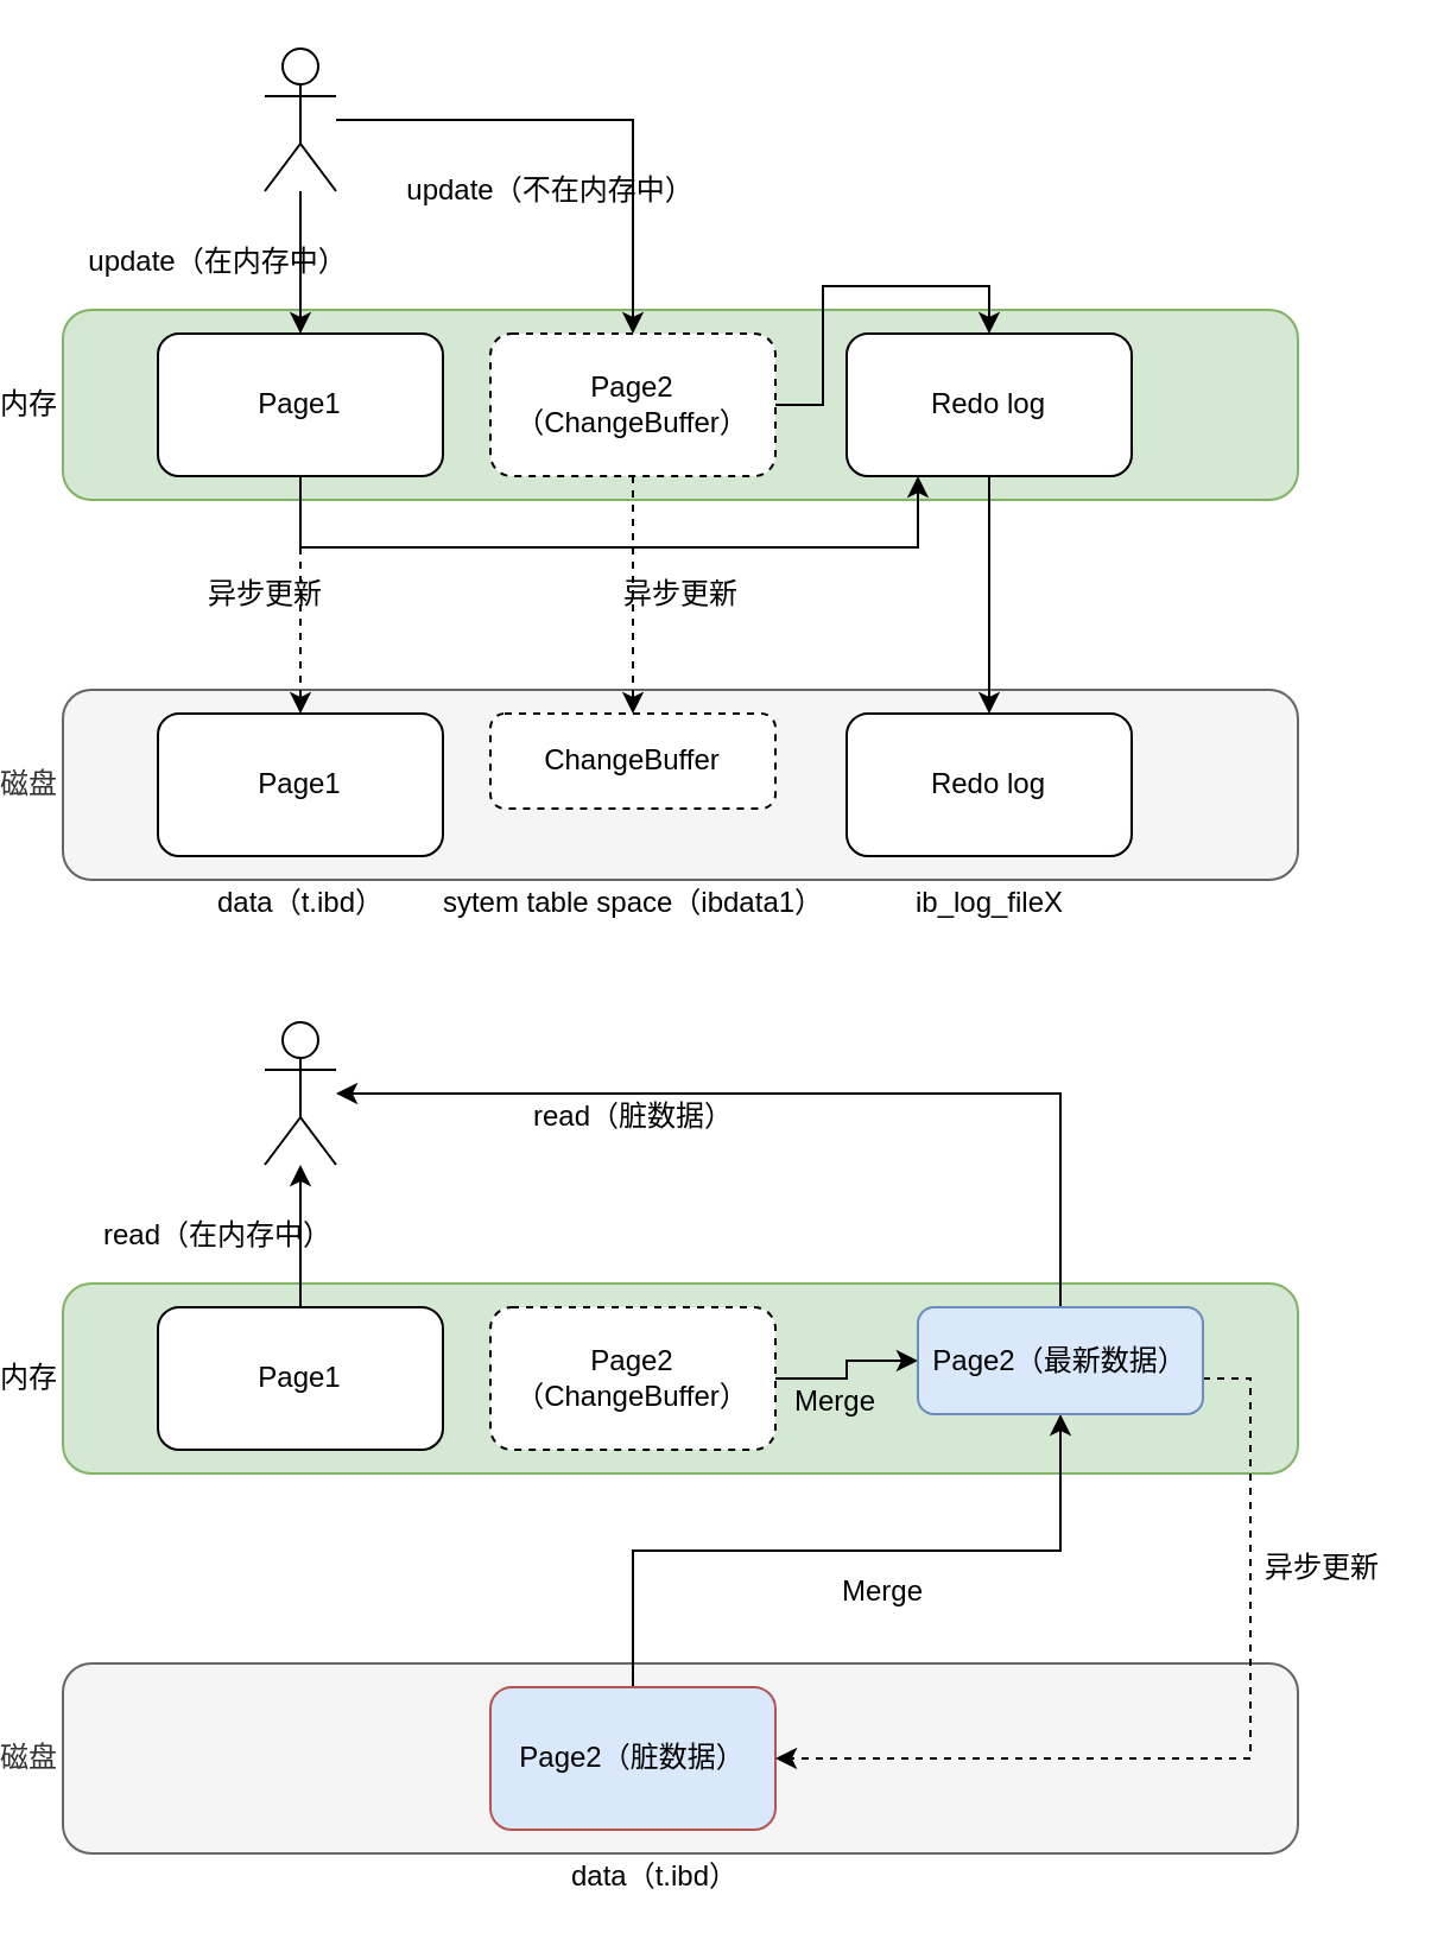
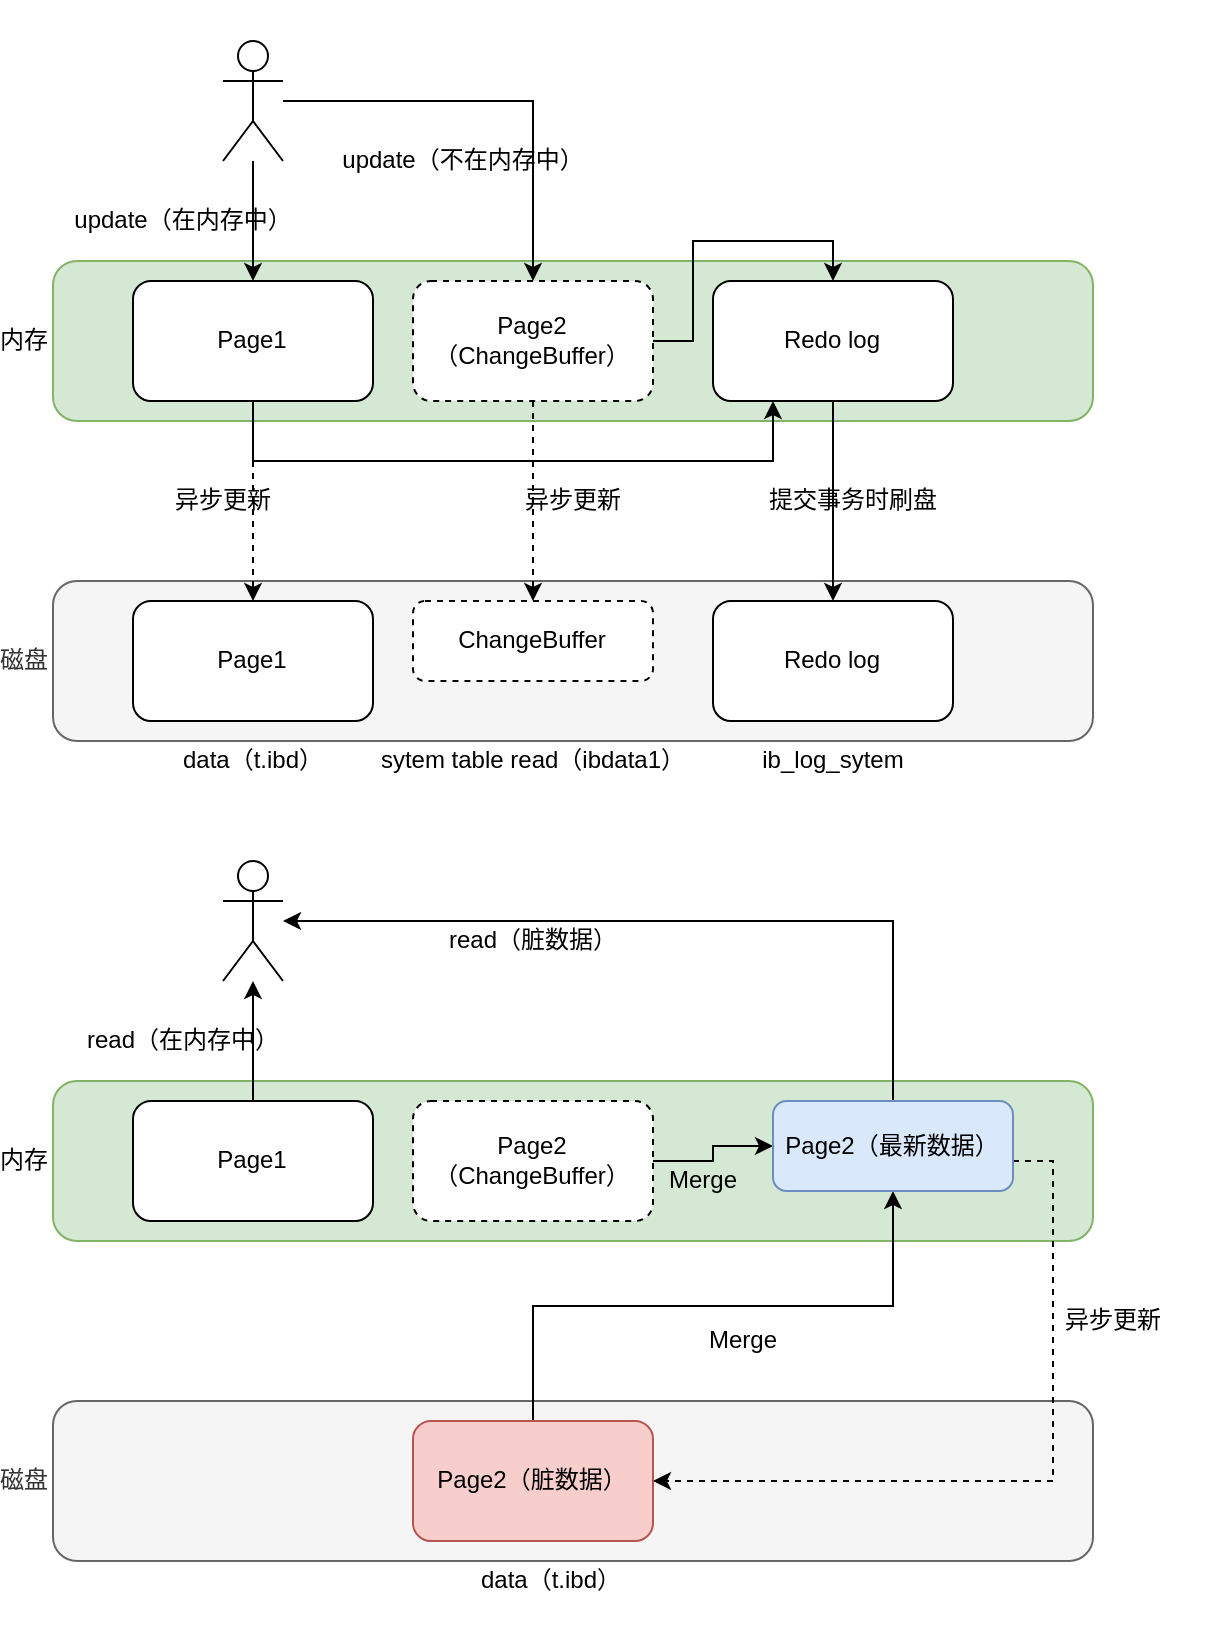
  <mxCell id="0" />
  <mxCell id="1" parent="0" />
  <mxCell id="2" value="内存" style="rounded=1;whiteSpace=wrap;html=1;labelPosition=left;verticalLabelPosition=middle;align=right;verticalAlign=middle;fillColor=#d5e8d4;strokeColor=#82b366;" vertex="1" parent="1"><mxGeometry x="20" y="130" width="520" height="80" as="geometry" /></mxCell>
  <mxCell id="3" value="磁盘" style="rounded=1;whiteSpace=wrap;html=1;labelPosition=left;verticalLabelPosition=middle;align=right;verticalAlign=middle;fillColor=#f5f5f5;fontColor=#333333;strokeColor=#666666;" vertex="1" parent="1"><mxGeometry x="20" y="290" width="520" height="80" as="geometry" /></mxCell>
  <mxCell id="4" style="edgeStyle=orthogonalEdgeStyle;rounded=0;orthogonalLoop=1;jettySize=auto;html=1;entryX=0.5;entryY=0;entryDx=0;entryDy=0;dashed=1;" edge="1" parent="1" source="6" target="11"><mxGeometry relative="1" as="geometry" /></mxCell>
  <mxCell id="5" style="edgeStyle=orthogonalEdgeStyle;rounded=0;orthogonalLoop=1;jettySize=auto;html=1;entryX=0.25;entryY=1;entryDx=0;entryDy=0;" edge="1" parent="1" source="6" target="22"><mxGeometry relative="1" as="geometry"><Array as="points"><mxPoint x="120" y="230" /><mxPoint x="380" y="230" /></Array></mxGeometry></mxCell>
  <mxCell id="6" value="Page1" style="rounded=1;whiteSpace=wrap;html=1;" vertex="1" parent="1"><mxGeometry x="60" y="140" width="120" height="60" as="geometry" /></mxCell>
  <mxCell id="7" value="" style="edgeStyle=orthogonalEdgeStyle;rounded=0;orthogonalLoop=1;jettySize=auto;html=1;" edge="1" parent="1" source="9" target="6"><mxGeometry relative="1" as="geometry" /></mxCell>
  <mxCell id="8" style="edgeStyle=orthogonalEdgeStyle;rounded=0;orthogonalLoop=1;jettySize=auto;html=1;entryX=0.5;entryY=0;entryDx=0;entryDy=0;" edge="1" parent="1" source="9" target="16"><mxGeometry relative="1" as="geometry" /></mxCell>
  <mxCell id="9" value="" style="shape=umlActor;verticalLabelPosition=bottom;verticalAlign=top;html=1;outlineConnect=0;" vertex="1" parent="1"><mxGeometry x="105" y="20" width="30" height="60" as="geometry" /></mxCell>
  <mxCell id="10" value="update（在内存中）" style="text;html=1;align=center;verticalAlign=middle;resizable=0;points=[];autosize=1;strokeColor=none;fillColor=none;" vertex="1" parent="1"><mxGeometry x="25" y="100" width="120" height="20" as="geometry" /></mxCell>
  <mxCell id="11" value="Page1" style="rounded=1;whiteSpace=wrap;html=1;" vertex="1" parent="1"><mxGeometry x="60" y="300" width="120" height="60" as="geometry" /></mxCell>
  <mxCell id="12" value="data（t.ibd）" style="text;html=1;align=center;verticalAlign=middle;resizable=0;points=[];autosize=1;strokeColor=none;fillColor=none;" vertex="1" parent="1"><mxGeometry x="75" y="370" width="90" height="20" as="geometry" /></mxCell>
  <mxCell id="13" value="异步更新" style="text;html=1;align=center;verticalAlign=middle;resizable=0;points=[];autosize=1;strokeColor=none;fillColor=none;" vertex="1" parent="1"><mxGeometry x="75" y="240" width="60" height="20" as="geometry" /></mxCell>
  <mxCell id="14" style="edgeStyle=orthogonalEdgeStyle;rounded=0;orthogonalLoop=1;jettySize=auto;html=1;entryX=0.5;entryY=0;entryDx=0;entryDy=0;dashed=1;" edge="1" parent="1" source="16" target="18"><mxGeometry relative="1" as="geometry" /></mxCell>
  <mxCell id="15" style="edgeStyle=orthogonalEdgeStyle;rounded=0;orthogonalLoop=1;jettySize=auto;html=1;entryX=0.5;entryY=0;entryDx=0;entryDy=0;" edge="1" parent="1" source="16" target="22"><mxGeometry relative="1" as="geometry" /></mxCell>
  <mxCell id="16" value="Page2（ChangeBuffer）" style="rounded=1;whiteSpace=wrap;html=1;dashed=1;" vertex="1" parent="1"><mxGeometry x="200" y="140" width="120" height="60" as="geometry" /></mxCell>
  <mxCell id="17" value="update（不在内存中）" style="text;html=1;align=center;verticalAlign=middle;resizable=0;points=[];autosize=1;strokeColor=none;fillColor=none;" vertex="1" parent="1"><mxGeometry x="155" y="70" width="140" height="20" as="geometry" /></mxCell>
  <mxCell id="18" value="ChangeBuffer" style="rounded=1;whiteSpace=wrap;html=1;dashed=1;" vertex="1" parent="1"><mxGeometry x="200" y="300" width="120" height="40" as="geometry" /></mxCell>
- <mxCell id="19" value="sytem table space（ibdata1）" style="text;html=1;align=center;verticalAlign=middle;resizable=0;points=[];autosize=1;strokeColor=none;fillColor=none;" vertex="1" parent="1"><mxGeometry x="170" y="370" width="180" height="20" as="geometry" /></mxCell>
+ <mxCell id="19" value="sytem table read（ibdata1）" style="text;html=1;align=center;verticalAlign=middle;resizable=0;points=[];autosize=1;strokeColor=none;fillColor=none;" vertex="1" parent="1"><mxGeometry x="170" y="370" width="180" height="20" as="geometry" /></mxCell>
  <mxCell id="20" value="异步更新" style="text;html=1;align=center;verticalAlign=middle;resizable=0;points=[];autosize=1;strokeColor=none;fillColor=none;" vertex="1" parent="1"><mxGeometry x="250" y="240" width="60" height="20" as="geometry" /></mxCell>
  <mxCell id="21" style="edgeStyle=orthogonalEdgeStyle;rounded=0;orthogonalLoop=1;jettySize=auto;html=1;entryX=0.5;entryY=0;entryDx=0;entryDy=0;" edge="1" parent="1" source="22" target="23"><mxGeometry relative="1" as="geometry" /></mxCell>
  <mxCell id="22" value="Redo log" style="rounded=1;whiteSpace=wrap;html=1;" vertex="1" parent="1"><mxGeometry x="350" y="140" width="120" height="60" as="geometry" /></mxCell>
  <mxCell id="23" value="Redo log" style="rounded=1;whiteSpace=wrap;html=1;" vertex="1" parent="1"><mxGeometry x="350" y="300" width="120" height="60" as="geometry" /></mxCell>
- <mxCell id="24" value="ib_log_fileX" style="text;html=1;align=center;verticalAlign=middle;resizable=0;points=[];autosize=1;strokeColor=none;fillColor=none;" vertex="1" parent="1"><mxGeometry x="370" y="370" width="80" height="20" as="geometry" /></mxCell>
+ <mxCell id="24" value="ib_log_sytem" style="text;html=1;align=center;verticalAlign=middle;resizable=0;points=[];autosize=1;strokeColor=none;fillColor=none;" vertex="1" parent="1"><mxGeometry x="370" y="370" width="80" height="20" as="geometry" /></mxCell>
+ <mxCell id="25" value="提交事务时刷盘" style="text;html=1;align=center;verticalAlign=middle;resizable=0;points=[];autosize=1;strokeColor=none;fillColor=none;" vertex="1" parent="1"><mxGeometry x="370" y="240" width="100" height="20" as="geometry" /></mxCell>
  <mxCell id="26" value="内存" style="rounded=1;whiteSpace=wrap;html=1;labelPosition=left;verticalLabelPosition=middle;align=right;verticalAlign=middle;fillColor=#d5e8d4;strokeColor=#82b366;" vertex="1" parent="1"><mxGeometry x="20" y="540" width="520" height="80" as="geometry" /></mxCell>
  <mxCell id="27" value="磁盘" style="rounded=1;whiteSpace=wrap;html=1;labelPosition=left;verticalLabelPosition=middle;align=right;verticalAlign=middle;fillColor=#f5f5f5;fontColor=#333333;strokeColor=#666666;" vertex="1" parent="1"><mxGeometry x="20" y="700" width="520" height="80" as="geometry" /></mxCell>
  <mxCell id="28" style="edgeStyle=orthogonalEdgeStyle;rounded=0;orthogonalLoop=1;jettySize=auto;html=1;entryX=0.5;entryY=0;entryDx=0;entryDy=0;exitX=0.5;exitY=1;exitDx=0;exitDy=0;startArrow=classic;startFill=1;endArrow=none;endFill=0;" edge="1" parent="1" source="41" target="34"><mxGeometry relative="1" as="geometry" /></mxCell>
  <mxCell id="29" value="Page1" style="rounded=1;whiteSpace=wrap;html=1;" vertex="1" parent="1"><mxGeometry x="60" y="550" width="120" height="60" as="geometry" /></mxCell>
  <mxCell id="30" value="" style="edgeStyle=orthogonalEdgeStyle;rounded=0;orthogonalLoop=1;jettySize=auto;html=1;startArrow=classic;startFill=1;endArrow=none;endFill=0;" edge="1" parent="1" source="32" target="29"><mxGeometry relative="1" as="geometry" /></mxCell>
  <mxCell id="31" style="edgeStyle=orthogonalEdgeStyle;rounded=0;orthogonalLoop=1;jettySize=auto;html=1;entryX=0.5;entryY=0;entryDx=0;entryDy=0;startArrow=classic;startFill=1;endArrow=none;endFill=0;" edge="1" parent="1" source="32" target="41"><mxGeometry relative="1" as="geometry" /></mxCell>
  <mxCell id="32" value="" style="shape=umlActor;verticalLabelPosition=bottom;verticalAlign=top;html=1;outlineConnect=0;" vertex="1" parent="1"><mxGeometry x="105" y="430" width="30" height="60" as="geometry" /></mxCell>
  <mxCell id="33" value="read（在内存中）" style="text;html=1;align=center;verticalAlign=middle;resizable=0;points=[];autosize=1;strokeColor=none;fillColor=none;" vertex="1" parent="1"><mxGeometry x="30" y="510" width="110" height="20" as="geometry" /></mxCell>
- <mxCell id="34" value="Page2（脏数据）" style="rounded=1;whiteSpace=wrap;html=1;fillColor=#dae8fc;strokeColor=#b85450;" vertex="1" parent="1"><mxGeometry x="200" y="710" width="120" height="60" as="geometry" /></mxCell>
+ <mxCell id="34" value="Page2（脏数据）" style="rounded=1;whiteSpace=wrap;html=1;fillColor=#f8cecc;strokeColor=#b85450;" vertex="1" parent="1"><mxGeometry x="200" y="710" width="120" height="60" as="geometry" /></mxCell>
  <mxCell id="35" value="data（t.ibd）" style="text;html=1;align=center;verticalAlign=middle;resizable=0;points=[];autosize=1;strokeColor=none;fillColor=none;" vertex="1" parent="1"><mxGeometry x="224" y="780" width="90" height="20" as="geometry" /></mxCell>
  <mxCell id="36" value="Merge" style="text;html=1;align=center;verticalAlign=middle;resizable=0;points=[];autosize=1;strokeColor=none;fillColor=none;" vertex="1" parent="1"><mxGeometry x="320" y="580" width="50" height="20" as="geometry" /></mxCell>
  <mxCell id="37" style="edgeStyle=orthogonalEdgeStyle;rounded=0;orthogonalLoop=1;jettySize=auto;html=1;startArrow=none;startFill=0;endArrow=classic;endFill=1;" edge="1" parent="1" source="38" target="41"><mxGeometry relative="1" as="geometry" /></mxCell>
  <mxCell id="38" value="Page2（ChangeBuffer）" style="rounded=1;whiteSpace=wrap;html=1;dashed=1;" vertex="1" parent="1"><mxGeometry x="200" y="550" width="120" height="60" as="geometry" /></mxCell>
  <mxCell id="39" value="read（脏数据）" style="text;html=1;align=center;verticalAlign=middle;resizable=0;points=[];autosize=1;strokeColor=none;fillColor=none;" vertex="1" parent="1"><mxGeometry x="200" y="460" width="120" height="20" as="geometry" /></mxCell>
  <mxCell id="40" style="edgeStyle=orthogonalEdgeStyle;rounded=0;orthogonalLoop=1;jettySize=auto;html=1;entryX=1;entryY=0.5;entryDx=0;entryDy=0;startArrow=none;startFill=0;endArrow=classic;endFill=1;dashed=1;" edge="1" parent="1" source="41" target="34"><mxGeometry relative="1" as="geometry"><Array as="points"><mxPoint x="520" y="580" /><mxPoint x="520" y="740" /></Array></mxGeometry></mxCell>
  <mxCell id="41" value="Page2（最新数据）" style="rounded=1;whiteSpace=wrap;html=1;fillColor=#dae8fc;strokeColor=#6c8ebf;" vertex="1" parent="1"><mxGeometry x="380" y="550" width="120" height="45" as="geometry" /></mxCell>
  <mxCell id="42" value="Merge" style="text;html=1;align=center;verticalAlign=middle;resizable=0;points=[];autosize=1;strokeColor=none;fillColor=none;" vertex="1" parent="1"><mxGeometry x="340" y="660" width="50" height="20" as="geometry" /></mxCell>
  <mxCell id="43" value="异步更新" style="text;html=1;align=center;verticalAlign=middle;resizable=0;points=[];autosize=1;strokeColor=none;fillColor=none;" vertex="1" parent="1"><mxGeometry x="520" y="650" width="60" height="20" as="geometry" /></mxCell>
